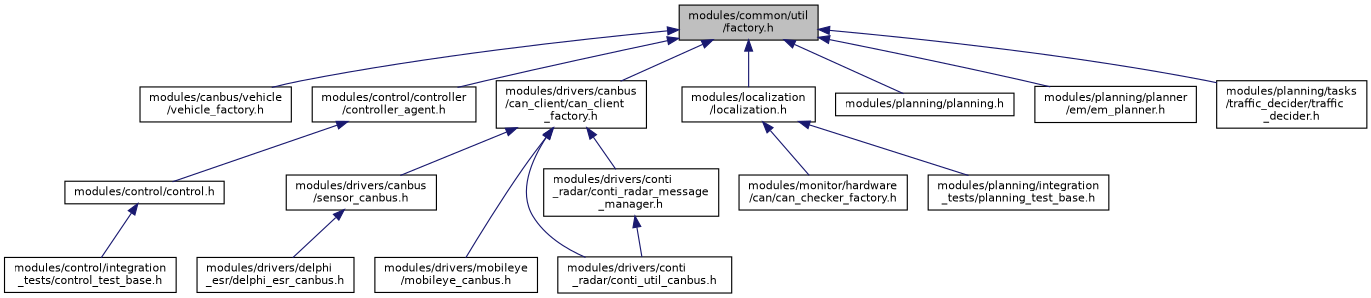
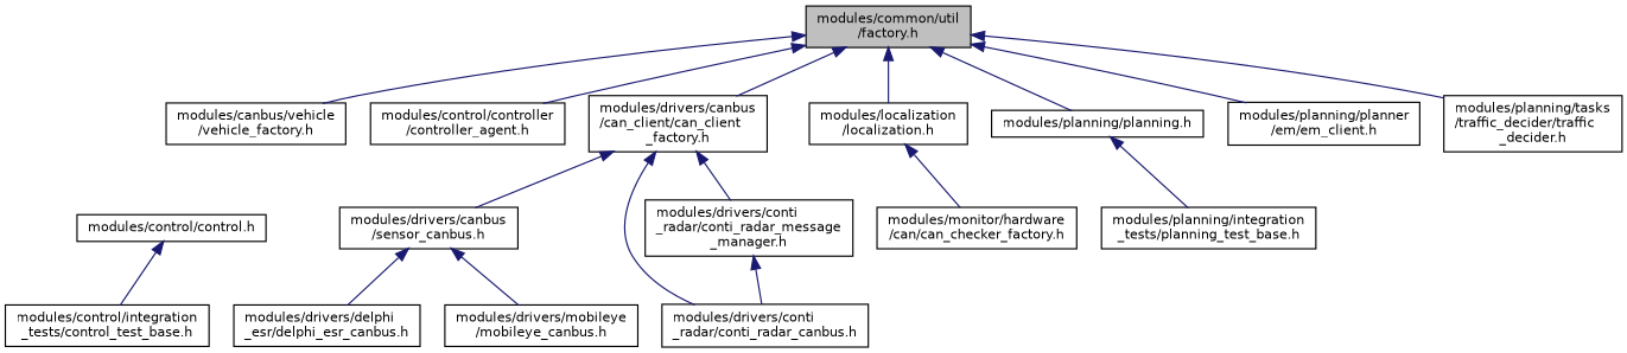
  digraph {
    fontname="DejaVu Sans"
    node [color=black fillcolor=white fontname="DejaVu Sans" fontsize=10 shape=record style=filled]
    edge [color=midnightblue dir=back fontname="DejaVu Sans" fontsize=10 labelfontname=Helvetica labelfontsize=10 style=solid]
    n1 [fillcolor=grey75 fontcolor=black height=0.2 label="modules/common/util\l/factory.h" width=0.4]
    n2 [height=0.2 label="modules/canbus/vehicle\l/vehicle_factory.h" width=0.4]
    n3 [height=0.2 label="modules/control/controller\l/controller_agent.h" width=0.4]
    n4 [height=0.2 label="modules/drivers/canbus\l/can_client/can_client\l_factory.h" width=0.4]
    n5 [height=0.2 label="modules/localization\l/localization.h" width=0.4]
    n6 [height=0.2 label="modules/planning/planning.h" width=0.4]
-   n7 [height=0.2 label="modules/planning/planner\l/em/em_planner.h" width=0.4]
+   n7 [height=0.2 label="modules/planning/planner\l/em/em_client.h" width=0.4]
    n8 [height=0.2 label="modules/planning/tasks\l/traffic_decider/traffic\l_decider.h" width=0.4]
    n9 [height=0.2 label="modules/control/control.h" width=0.4]
    n10 [height=0.2 label="modules/drivers/canbus\l/sensor_canbus.h" width=0.4]
-   n11 [height=0.2 label="modules/drivers/conti\l_radar/conti_util_canbus.h" width=0.4]
+   n11 [height=0.2 label="modules/drivers/conti\l_radar/conti_radar_canbus.h" width=0.4]
    n12 [height=0.2 label="modules/drivers/conti\l_radar/conti_radar_message\l_manager.h" width=0.4]
    n13 [height=0.2 label="modules/monitor/hardware\l/can/can_checker_factory.h" width=0.4]
    n14 [height=0.2 label="modules/planning/integration\l_tests/planning_test_base.h" width=0.4]
    n15 [height=0.2 label="modules/control/integration\l_tests/control_test_base.h" width=0.4]
    n16 [height=0.2 label="modules/drivers/delphi\l_esr/delphi_esr_canbus.h" width=0.4]
    n17 [height=0.2 label="modules/drivers/mobileye\l/mobileye_canbus.h" width=0.4]
    n1 -> n2
    n1 -> n3
    n1 -> n4
    n1 -> n5
    n1 -> n6
    n1 -> n7
    n1 -> n8
-   n3 -> n9
    n4 -> n10
    n4 -> n11
    n4 -> n12
    n5 -> n13
-   n5 -> n14
+   n6 -> n14
    n9 -> n15
    n10 -> n16
-   n4 -> n17
+   n10 -> n17
    n12 -> n11
  }
